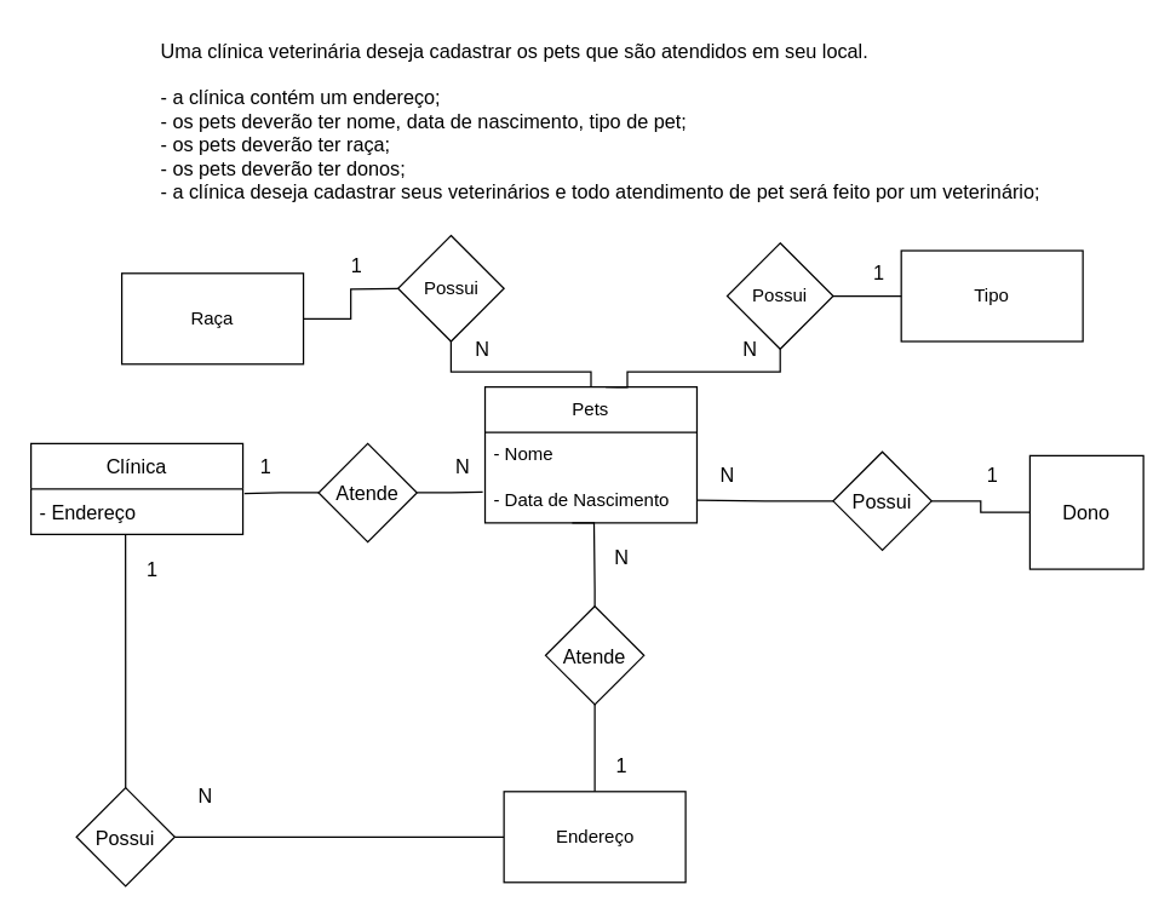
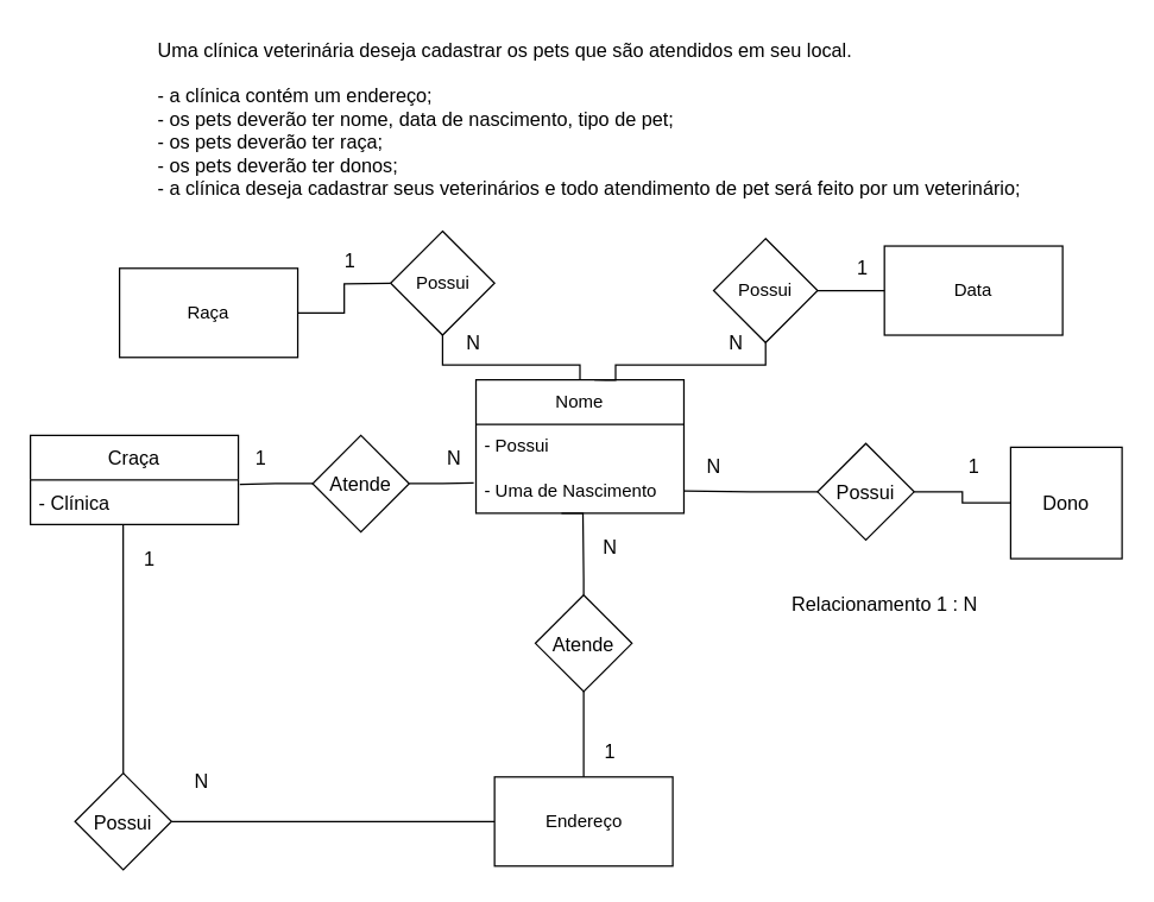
  <mxCell id="0" />
  <mxCell id="1" parent="0" />
  <mxCell id="2" value="&lt;div style=&quot;font-size: 13px;&quot;&gt;&lt;font style=&quot;font-size: 13px;&quot;&gt;Uma clínica veterinária deseja cadastrar os pets que são atendidos em seu local.&lt;/font&gt;&lt;/div&gt;&lt;div style=&quot;font-size: 13px;&quot;&gt;&lt;font style=&quot;font-size: 13px;&quot;&gt;&lt;br&gt;&lt;/font&gt;&lt;/div&gt;&lt;div style=&quot;font-size: 13px;&quot;&gt;&lt;font style=&quot;font-size: 13px;&quot;&gt;- a clínica contém um endereço;&lt;/font&gt;&lt;/div&gt;&lt;div style=&quot;font-size: 13px;&quot;&gt;&lt;font style=&quot;font-size: 13px;&quot;&gt;- os pets deverão ter nome, data de nascimento, tipo de pet;&lt;/font&gt;&lt;/div&gt;&lt;div style=&quot;font-size: 13px;&quot;&gt;&lt;font style=&quot;font-size: 13px;&quot;&gt;- os pets deverão ter raça;&lt;/font&gt;&lt;/div&gt;&lt;div style=&quot;font-size: 13px;&quot;&gt;&lt;font style=&quot;font-size: 13px;&quot;&gt;- os pets deverão ter donos;&lt;/font&gt;&lt;/div&gt;&lt;div style=&quot;font-size: 13px;&quot;&gt;&lt;font style=&quot;font-size: 13px;&quot;&gt;- a clínica deseja cadastrar seus veterinários e todo atendimento de pet será feito por um veterinário;&lt;/font&gt;&lt;/div&gt;" style="text;html=1;align=left;verticalAlign=middle;resizable=0;points=[];autosize=1;strokeColor=none;fillColor=none;" parent="1" vertex="1"><mxGeometry x="104" width="600" height="120" as="geometry" y="20" /></mxCell>
- <mxCell id="3" value="&lt;font style=&quot;font-size: 13px;&quot;&gt;&lt;font style=&quot;font-size: 13px;&quot;&gt;C&lt;/font&gt;línica&lt;/font&gt;" style="swimlane;fontStyle=0;childLayout=stackLayout;horizontal=1;startSize=30;horizontalStack=0;resizeParent=1;resizeParentMax=0;resizeLast=0;collapsible=1;marginBottom=0;whiteSpace=wrap;html=1;" parent="1" vertex="1"><mxGeometry x="20" y="292.5" width="140" height="60" as="geometry" /></mxCell>
- <mxCell id="4" value="&lt;font style=&quot;font-size: 13px;&quot;&gt;- Endereço&lt;/font&gt;" style="text;strokeColor=none;fillColor=none;align=left;verticalAlign=middle;spacingLeft=4;spacingRight=4;overflow=hidden;points=[[0,0.5],[1,0.5]];portConstraint=eastwest;rotatable=0;whiteSpace=wrap;html=1;" parent="3" vertex="1"><mxGeometry y="30" width="140" height="30" as="geometry" /></mxCell>
+ <mxCell id="3" value="&lt;font style=&quot;font-size: 13px;&quot;&gt;&lt;font style=&quot;font-size: 13px;&quot;&gt;C&lt;/font&gt;raça&lt;/font&gt;" style="swimlane;fontStyle=0;childLayout=stackLayout;horizontal=1;startSize=30;horizontalStack=0;resizeParent=1;resizeParentMax=0;resizeLast=0;collapsible=1;marginBottom=0;whiteSpace=wrap;html=1;" parent="1" vertex="1"><mxGeometry x="20" y="292.5" width="140" height="60" as="geometry" /></mxCell>
+ <mxCell id="4" value="&lt;font style=&quot;font-size: 13px;&quot;&gt;- Clínica&lt;/font&gt;" style="text;strokeColor=none;fillColor=none;align=left;verticalAlign=middle;spacingLeft=4;spacingRight=4;overflow=hidden;points=[[0,0.5],[1,0.5]];portConstraint=eastwest;rotatable=0;whiteSpace=wrap;html=1;" parent="3" vertex="1"><mxGeometry y="30" width="140" height="30" as="geometry" /></mxCell>
  <mxCell id="5" style="edgeStyle=orthogonalEdgeStyle;rounded=0;orthogonalLoop=1;jettySize=auto;html=1;entryX=0.5;entryY=1;entryDx=0;entryDy=0;endArrow=none;endFill=0;exitX=0.5;exitY=0;exitDx=0;exitDy=0;" parent="1" source="6" edge="1"><mxGeometry relative="1" as="geometry"><mxPoint x="297.5" y="225" as="targetPoint" /><Array as="points"><mxPoint x="390" y="245" /><mxPoint x="298" y="245" /></Array></mxGeometry></mxCell>
- <mxCell id="6" value="Pets" style="swimlane;fontStyle=0;childLayout=stackLayout;horizontal=1;startSize=30;horizontalStack=0;resizeParent=1;resizeParentMax=0;resizeLast=0;collapsible=1;marginBottom=0;whiteSpace=wrap;html=1;" parent="1" vertex="1"><mxGeometry x="320" y="255" width="140" height="90" as="geometry" /></mxCell>
- <mxCell id="7" value="- Nome" style="text;strokeColor=none;fillColor=none;align=left;verticalAlign=middle;spacingLeft=4;spacingRight=4;overflow=hidden;points=[[0,0.5],[1,0.5]];portConstraint=eastwest;rotatable=0;whiteSpace=wrap;html=1;" parent="6" vertex="1"><mxGeometry y="30" width="140" height="30" as="geometry" /></mxCell>
- <mxCell id="8" value="- Data de Nascimento" style="text;strokeColor=none;fillColor=none;align=left;verticalAlign=middle;spacingLeft=4;spacingRight=4;overflow=hidden;points=[[0,0.5],[1,0.5]];portConstraint=eastwest;rotatable=0;whiteSpace=wrap;html=1;" parent="6" vertex="1"><mxGeometry y="60" width="140" height="30" as="geometry" /></mxCell>
+ <mxCell id="6" value="Nome" style="swimlane;fontStyle=0;childLayout=stackLayout;horizontal=1;startSize=30;horizontalStack=0;resizeParent=1;resizeParentMax=0;resizeLast=0;collapsible=1;marginBottom=0;whiteSpace=wrap;html=1;" parent="1" vertex="1"><mxGeometry x="320" y="255" width="140" height="90" as="geometry" /></mxCell>
+ <mxCell id="7" value="- Possui" style="text;strokeColor=none;fillColor=none;align=left;verticalAlign=middle;spacingLeft=4;spacingRight=4;overflow=hidden;points=[[0,0.5],[1,0.5]];portConstraint=eastwest;rotatable=0;whiteSpace=wrap;html=1;" parent="6" vertex="1"><mxGeometry y="30" width="140" height="30" as="geometry" /></mxCell>
+ <mxCell id="8" value="- Uma de Nascimento" style="text;strokeColor=none;fillColor=none;align=left;verticalAlign=middle;spacingLeft=4;spacingRight=4;overflow=hidden;points=[[0,0.5],[1,0.5]];portConstraint=eastwest;rotatable=0;whiteSpace=wrap;html=1;" parent="6" vertex="1"><mxGeometry y="60" width="140" height="30" as="geometry" /></mxCell>
  <mxCell id="9" style="edgeStyle=orthogonalEdgeStyle;rounded=0;orthogonalLoop=1;jettySize=auto;html=1;entryX=1;entryY=0.5;entryDx=0;entryDy=0;endArrow=none;endFill=0;" parent="1" source="10" target="18" edge="1"><mxGeometry relative="1" as="geometry" /></mxCell>
  <mxCell id="10" value="Endereço" style="rounded=0;whiteSpace=wrap;html=1;" parent="1" vertex="1"><mxGeometry x="332.5" y="522.5" width="120" height="60" as="geometry" /></mxCell>
  <mxCell id="11" style="edgeStyle=orthogonalEdgeStyle;rounded=0;orthogonalLoop=1;jettySize=auto;html=1;entryX=1.007;entryY=0.1;entryDx=0;entryDy=0;entryPerimeter=0;endArrow=none;endFill=0;" parent="1" source="13" target="4" edge="1"><mxGeometry relative="1" as="geometry" /></mxCell>
  <mxCell id="12" style="edgeStyle=orthogonalEdgeStyle;rounded=0;orthogonalLoop=1;jettySize=auto;html=1;entryX=-0.011;entryY=0.317;entryDx=0;entryDy=0;entryPerimeter=0;endArrow=none;endFill=0;" parent="1" source="13" target="8" edge="1"><mxGeometry relative="1" as="geometry" /></mxCell>
  <mxCell id="13" value="&lt;font style=&quot;font-size: 13px;&quot;&gt;Atende&lt;/font&gt;" style="rhombus;whiteSpace=wrap;html=1;" parent="1" vertex="1"><mxGeometry x="210" y="292.5" width="65" height="65" as="geometry" /></mxCell>
  <mxCell id="14" style="edgeStyle=orthogonalEdgeStyle;rounded=0;orthogonalLoop=1;jettySize=auto;html=1;entryX=0.5;entryY=0;entryDx=0;entryDy=0;endArrow=none;endFill=0;" parent="1" source="16" target="10" edge="1"><mxGeometry relative="1" as="geometry" /></mxCell>
  <mxCell id="15" style="edgeStyle=orthogonalEdgeStyle;rounded=0;orthogonalLoop=1;jettySize=auto;html=1;entryX=0.411;entryY=1;entryDx=0;entryDy=0;entryPerimeter=0;endArrow=none;endFill=0;" parent="1" source="16" target="8" edge="1"><mxGeometry relative="1" as="geometry"><Array as="points"><mxPoint x="393" y="389" /><mxPoint x="392" y="389" /></Array></mxGeometry></mxCell>
  <mxCell id="16" value="&lt;font style=&quot;font-size: 13px;&quot;&gt;Atende&lt;/font&gt;" style="rhombus;whiteSpace=wrap;html=1;" parent="1" vertex="1"><mxGeometry x="360" y="400" width="65" height="65" as="geometry" /></mxCell>
  <mxCell id="17" style="edgeStyle=orthogonalEdgeStyle;rounded=0;orthogonalLoop=1;jettySize=auto;html=1;entryX=0.446;entryY=1.007;entryDx=0;entryDy=0;entryPerimeter=0;endArrow=none;endFill=0;" parent="1" source="18" target="4" edge="1"><mxGeometry relative="1" as="geometry"><mxPoint x="120" y="382.5" as="targetPoint" /></mxGeometry></mxCell>
  <mxCell id="18" value="&lt;span style=&quot;font-size: 13px;&quot;&gt;Possui&lt;/span&gt;" style="rhombus;whiteSpace=wrap;html=1;" parent="1" vertex="1"><mxGeometry x="50" y="520" width="65" height="65" as="geometry" /></mxCell>
  <mxCell id="19" value="&lt;font style=&quot;font-size: 13px;&quot;&gt;Dono&lt;/font&gt;" style="rounded=0;whiteSpace=wrap;html=1;" parent="1" vertex="1"><mxGeometry x="680" y="300.5" width="75" height="75" as="geometry" /></mxCell>
  <mxCell id="20" style="edgeStyle=orthogonalEdgeStyle;rounded=0;orthogonalLoop=1;jettySize=auto;html=1;entryX=1;entryY=0.5;entryDx=0;entryDy=0;endArrow=none;endFill=0;" parent="1" source="22" target="8" edge="1"><mxGeometry relative="1" as="geometry" /></mxCell>
  <mxCell id="21" style="edgeStyle=orthogonalEdgeStyle;rounded=0;orthogonalLoop=1;jettySize=auto;html=1;entryX=0;entryY=0.5;entryDx=0;entryDy=0;endArrow=none;endFill=0;" parent="1" source="22" target="19" edge="1"><mxGeometry relative="1" as="geometry" /></mxCell>
  <mxCell id="22" value="&lt;span style=&quot;font-size: 13px;&quot;&gt;Possui&lt;/span&gt;" style="rhombus;whiteSpace=wrap;html=1;" parent="1" vertex="1"><mxGeometry x="550" y="298" width="65" height="65" as="geometry" /></mxCell>
  <mxCell id="23" value="&lt;font style=&quot;font-size: 13px;&quot;&gt;1&lt;/font&gt;" style="text;html=1;align=center;verticalAlign=middle;resizable=0;points=[];autosize=1;strokeColor=none;fillColor=none;" parent="1" vertex="1"><mxGeometry x="160" y="292.5" width="30" height="30" as="geometry" /></mxCell>
  <mxCell id="24" value="&lt;span style=&quot;font-size: 13px;&quot;&gt;N&lt;/span&gt;" style="text;html=1;align=center;verticalAlign=middle;resizable=0;points=[];autosize=1;strokeColor=none;fillColor=none;" parent="1" vertex="1"><mxGeometry x="290" y="292.5" width="30" height="30" as="geometry" /></mxCell>
  <mxCell id="25" value="&lt;span style=&quot;font-size: 13px;&quot;&gt;N&lt;/span&gt;" style="text;html=1;align=center;verticalAlign=middle;resizable=0;points=[];autosize=1;strokeColor=none;fillColor=none;" parent="1" vertex="1"><mxGeometry x="465" y="298" width="30" height="30" as="geometry" /></mxCell>
  <mxCell id="26" value="&lt;span style=&quot;font-size: 13px;&quot;&gt;1&lt;/span&gt;" style="text;html=1;align=center;verticalAlign=middle;resizable=0;points=[];autosize=1;strokeColor=none;fillColor=none;" parent="1" vertex="1"><mxGeometry x="640" y="298" width="30" height="30" as="geometry" /></mxCell>
  <mxCell id="27" value="&lt;span style=&quot;font-size: 13px;&quot;&gt;1&lt;/span&gt;" style="text;html=1;align=center;verticalAlign=middle;resizable=0;points=[];autosize=1;strokeColor=none;fillColor=none;" parent="1" vertex="1"><mxGeometry x="85" y="360.5" width="30" height="30" as="geometry" /></mxCell>
  <mxCell id="28" value="&lt;span style=&quot;font-size: 13px;&quot;&gt;1&lt;/span&gt;" style="text;html=1;align=center;verticalAlign=middle;resizable=0;points=[];autosize=1;strokeColor=none;fillColor=none;" parent="1" vertex="1"><mxGeometry x="395" y="490" width="30" height="30" as="geometry" /></mxCell>
  <mxCell id="29" value="&lt;span style=&quot;font-size: 13px;&quot;&gt;N&lt;/span&gt;" style="text;html=1;align=center;verticalAlign=middle;resizable=0;points=[];autosize=1;strokeColor=none;fillColor=none;" parent="1" vertex="1"><mxGeometry x="395" y="352.5" width="30" height="30" as="geometry" /></mxCell>
  <mxCell id="30" value="&lt;span style=&quot;font-size: 13px;&quot;&gt;N&lt;/span&gt;" style="text;html=1;align=center;verticalAlign=middle;resizable=0;points=[];autosize=1;strokeColor=none;fillColor=none;" parent="1" vertex="1"><mxGeometry x="120" y="510" width="30" height="30" as="geometry" /></mxCell>
+ <mxCell id="31" value="&lt;span style=&quot;font-size: 13px;&quot;&gt;Relacionamento 1 : N&lt;/span&gt;" style="text;html=1;align=center;verticalAlign=middle;resizable=0;points=[];autosize=1;strokeColor=none;fillColor=none;" parent="1" vertex="1"><mxGeometry x="520" y="390.5" width="150" height="30" as="geometry" /></mxCell>
  <mxCell id="32" style="edgeStyle=orthogonalEdgeStyle;rounded=0;orthogonalLoop=1;jettySize=auto;html=1;entryX=0;entryY=0.5;entryDx=0;entryDy=0;endArrow=none;endFill=0;" parent="1" source="33" edge="1"><mxGeometry relative="1" as="geometry"><mxPoint x="262.5" y="190" as="targetPoint" /></mxGeometry></mxCell>
  <mxCell id="33" value="Raça" style="rounded=0;whiteSpace=wrap;html=1;" parent="1" vertex="1"><mxGeometry x="80" y="180" width="120" height="60" as="geometry" /></mxCell>
  <mxCell id="34" value="Possui" style="rhombus;whiteSpace=wrap;html=1;" parent="1" vertex="1"><mxGeometry x="262.5" y="155" width="70" height="70" as="geometry" /></mxCell>
  <mxCell id="35" value="&lt;span style=&quot;font-size: 13px;&quot;&gt;1&lt;/span&gt;" style="text;html=1;align=center;verticalAlign=middle;resizable=0;points=[];autosize=1;strokeColor=none;fillColor=none;" parent="1" vertex="1"><mxGeometry x="220" y="160" width="30" height="30" as="geometry" /></mxCell>
  <mxCell id="36" value="&lt;span style=&quot;font-size: 13px;&quot;&gt;N&lt;/span&gt;" style="text;html=1;align=center;verticalAlign=middle;resizable=0;points=[];autosize=1;strokeColor=none;fillColor=none;" parent="1" vertex="1"><mxGeometry x="302.5" y="215" width="30" height="30" as="geometry" /></mxCell>
- <mxCell id="37" value="Tipo" style="rounded=0;whiteSpace=wrap;html=1;" parent="1" vertex="1"><mxGeometry x="595" y="165" width="120" height="60" as="geometry" /></mxCell>
+ <mxCell id="37" value="Data" style="rounded=0;whiteSpace=wrap;html=1;" parent="1" vertex="1"><mxGeometry x="595" y="165" width="120" height="60" as="geometry" /></mxCell>
  <mxCell id="38" style="edgeStyle=orthogonalEdgeStyle;rounded=0;orthogonalLoop=1;jettySize=auto;html=1;entryX=0.569;entryY=0.002;entryDx=0;entryDy=0;entryPerimeter=0;exitX=0.5;exitY=1;exitDx=0;exitDy=0;endArrow=none;endFill=0;" parent="1" source="40" target="6" edge="1"><mxGeometry relative="1" as="geometry"><Array as="points"><mxPoint x="515" y="245" /><mxPoint x="414" y="245" /></Array></mxGeometry></mxCell>
  <mxCell id="39" style="edgeStyle=orthogonalEdgeStyle;rounded=0;orthogonalLoop=1;jettySize=auto;html=1;entryX=0;entryY=0.5;entryDx=0;entryDy=0;endArrow=none;endFill=0;" parent="1" source="40" target="37" edge="1"><mxGeometry relative="1" as="geometry" /></mxCell>
  <mxCell id="40" value="Possui" style="rhombus;whiteSpace=wrap;html=1;" parent="1" vertex="1"><mxGeometry x="480" y="160" width="70" height="70" as="geometry" /></mxCell>
  <mxCell id="41" value="&lt;span style=&quot;font-size: 13px;&quot;&gt;1&lt;/span&gt;" style="text;html=1;align=center;verticalAlign=middle;resizable=0;points=[];autosize=1;strokeColor=none;fillColor=none;" parent="1" vertex="1"><mxGeometry x="565" y="165" width="30" height="30" as="geometry" /></mxCell>
  <mxCell id="42" value="&lt;span style=&quot;font-size: 13px;&quot;&gt;N&lt;/span&gt;" style="text;html=1;align=center;verticalAlign=middle;resizable=0;points=[];autosize=1;strokeColor=none;fillColor=none;" parent="1" vertex="1"><mxGeometry x="480" y="215" width="30" height="30" as="geometry" /></mxCell>
